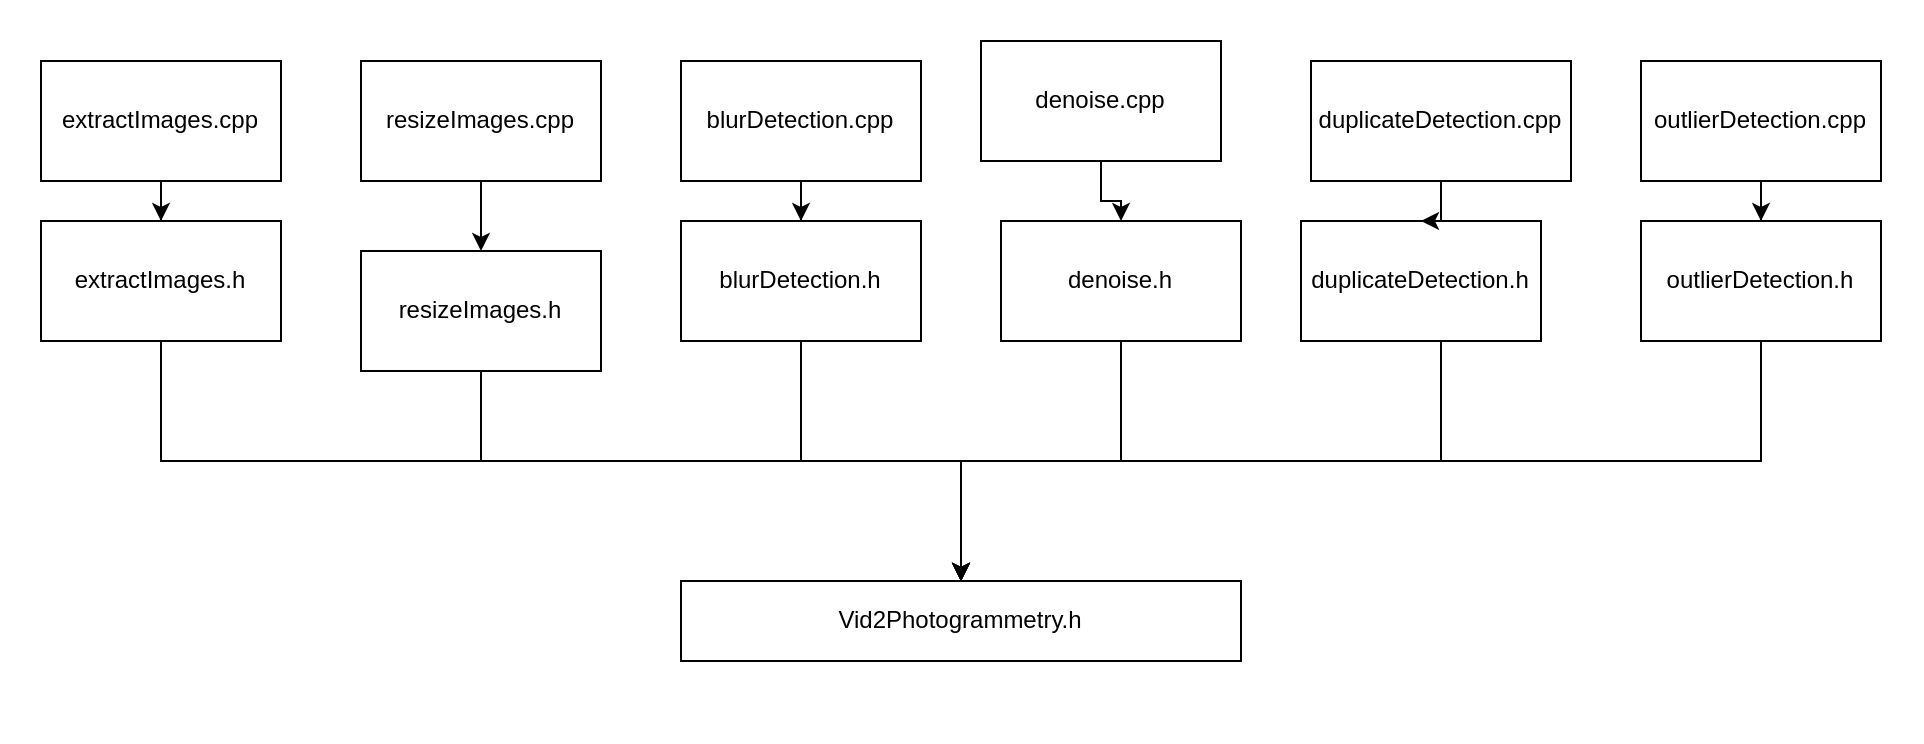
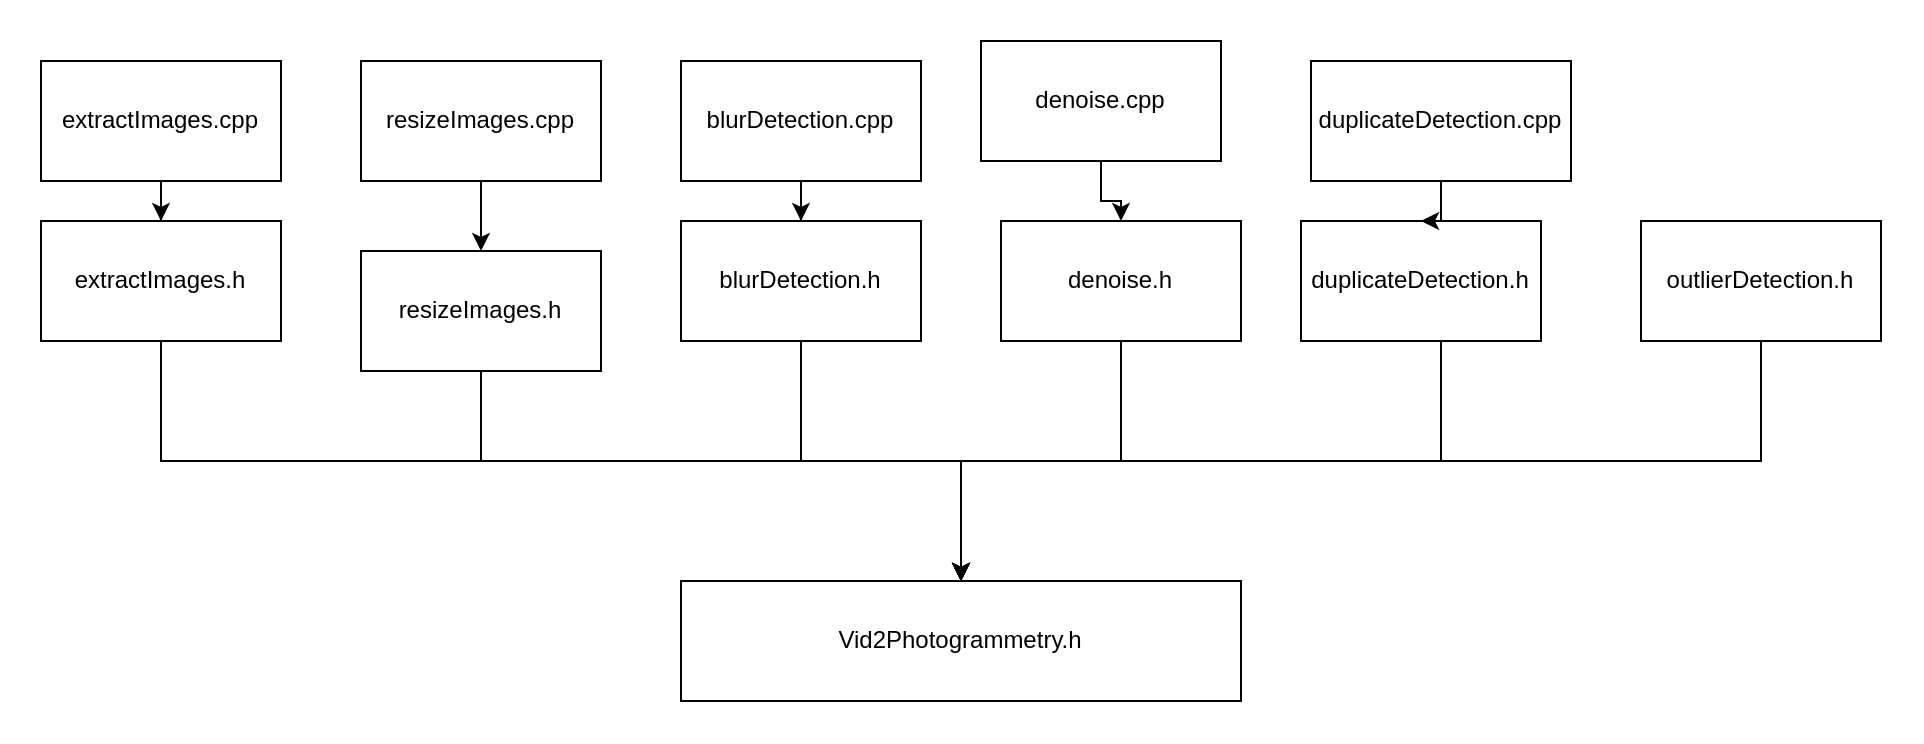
  <mxCell id="0" />
  <mxCell id="1" parent="0" />
- <mxCell id="2" value="Vid2Photogrammetry.h" style="rounded=0;whiteSpace=wrap;html=1;" parent="1" vertex="1"><mxGeometry x="340" y="290" width="280" height="40" as="geometry" /></mxCell>
+ <mxCell id="2" value="Vid2Photogrammetry.h" style="rounded=0;whiteSpace=wrap;html=1;" parent="1" vertex="1"><mxGeometry x="340" y="290" width="280" height="60" as="geometry" /></mxCell>
  <mxCell id="3" style="edgeStyle=orthogonalEdgeStyle;rounded=0;orthogonalLoop=1;jettySize=auto;html=1;" parent="1" source="4" target="2" edge="1"><mxGeometry relative="1" as="geometry"><Array as="points"><mxPoint x="240" y="230" /><mxPoint x="480" y="230" /></Array></mxGeometry></mxCell>
  <mxCell id="4" value="resizeImages.h" style="rounded=0;whiteSpace=wrap;html=1;" parent="1" vertex="1"><mxGeometry x="180" y="125" width="120" height="60" as="geometry" /></mxCell>
  <mxCell id="5" style="edgeStyle=orthogonalEdgeStyle;rounded=0;orthogonalLoop=1;jettySize=auto;html=1;" parent="1" source="6" target="4" edge="1"><mxGeometry relative="1" as="geometry" /></mxCell>
  <mxCell id="6" value="resizeImages.cpp" style="rounded=0;whiteSpace=wrap;html=1;" parent="1" vertex="1"><mxGeometry x="180" y="30" width="120" height="60" as="geometry" /></mxCell>
  <mxCell id="7" style="edgeStyle=orthogonalEdgeStyle;rounded=0;orthogonalLoop=1;jettySize=auto;html=1;entryX=0.5;entryY=0;entryDx=0;entryDy=0;" parent="1" source="8" target="2" edge="1"><mxGeometry relative="1" as="geometry"><Array as="points"><mxPoint x="80" y="230" /><mxPoint x="480" y="230" /></Array></mxGeometry></mxCell>
  <mxCell id="8" value="extractImages.h" style="rounded=0;whiteSpace=wrap;html=1;" parent="1" vertex="1"><mxGeometry x="20" y="110" width="120" height="60" as="geometry" /></mxCell>
  <mxCell id="9" style="edgeStyle=orthogonalEdgeStyle;rounded=0;orthogonalLoop=1;jettySize=auto;html=1;" parent="1" source="10" target="8" edge="1"><mxGeometry relative="1" as="geometry" /></mxCell>
  <mxCell id="10" value="extractImages.cpp" style="rounded=0;whiteSpace=wrap;html=1;" parent="1" vertex="1"><mxGeometry x="20" y="30" width="120" height="60" as="geometry" /></mxCell>
  <mxCell id="11" style="edgeStyle=orthogonalEdgeStyle;rounded=0;orthogonalLoop=1;jettySize=auto;html=1;" parent="1" source="12" target="14" edge="1"><mxGeometry relative="1" as="geometry" /></mxCell>
  <mxCell id="12" value="blurDetection.cpp" style="rounded=0;whiteSpace=wrap;html=1;" parent="1" vertex="1"><mxGeometry x="340" y="30" width="120" height="60" as="geometry" /></mxCell>
  <mxCell id="13" style="edgeStyle=orthogonalEdgeStyle;rounded=0;orthogonalLoop=1;jettySize=auto;html=1;" parent="1" source="14" target="2" edge="1"><mxGeometry relative="1" as="geometry" /></mxCell>
  <mxCell id="14" value="blurDetection.h" style="rounded=0;whiteSpace=wrap;html=1;" parent="1" vertex="1"><mxGeometry x="340" y="110" width="120" height="60" as="geometry" /></mxCell>
  <mxCell id="15" style="edgeStyle=orthogonalEdgeStyle;rounded=0;orthogonalLoop=1;jettySize=auto;html=1;" parent="1" source="16" target="2" edge="1"><mxGeometry relative="1" as="geometry" /></mxCell>
  <mxCell id="16" value="denoise.h" style="rounded=0;whiteSpace=wrap;html=1;" parent="1" vertex="1"><mxGeometry x="500" y="110" width="120" height="60" as="geometry" /></mxCell>
  <mxCell id="17" style="edgeStyle=orthogonalEdgeStyle;rounded=0;orthogonalLoop=1;jettySize=auto;html=1;" parent="1" source="18" target="16" edge="1"><mxGeometry relative="1" as="geometry" /></mxCell>
  <mxCell id="18" value="denoise.cpp" style="rounded=0;whiteSpace=wrap;html=1;" parent="1" vertex="1"><mxGeometry x="490" y="20" width="120" height="60" as="geometry" /></mxCell>
  <mxCell id="19" style="edgeStyle=orthogonalEdgeStyle;rounded=0;orthogonalLoop=1;jettySize=auto;html=1;" parent="1" source="20" target="2" edge="1"><mxGeometry relative="1" as="geometry"><Array as="points"><mxPoint x="720" y="230" /><mxPoint x="480" y="230" /></Array></mxGeometry></mxCell>
  <mxCell id="20" value="duplicateDetection.h" style="rounded=0;whiteSpace=wrap;html=1;" parent="1" vertex="1"><mxGeometry x="650" y="110" width="120" height="60" as="geometry" /></mxCell>
  <mxCell id="21" style="edgeStyle=orthogonalEdgeStyle;rounded=0;orthogonalLoop=1;jettySize=auto;html=1;" parent="1" source="22" target="20" edge="1"><mxGeometry relative="1" as="geometry" /></mxCell>
  <mxCell id="22" value="duplicateDetection.cpp" style="rounded=0;whiteSpace=wrap;html=1;" parent="1" vertex="1"><mxGeometry x="655" y="30" width="130" height="60" as="geometry" /></mxCell>
  <mxCell id="23" style="edgeStyle=orthogonalEdgeStyle;rounded=0;orthogonalLoop=1;jettySize=auto;html=1;" parent="1" source="24" target="2" edge="1"><mxGeometry relative="1" as="geometry"><Array as="points"><mxPoint x="880" y="230" /><mxPoint x="480" y="230" /></Array></mxGeometry></mxCell>
  <mxCell id="24" value="outlierDetection.h" style="rounded=0;whiteSpace=wrap;html=1;" parent="1" vertex="1"><mxGeometry x="820" y="110" width="120" height="60" as="geometry" /></mxCell>
- <mxCell id="25" style="edgeStyle=orthogonalEdgeStyle;rounded=0;orthogonalLoop=1;jettySize=auto;html=1;" parent="1" source="26" target="24" edge="1"><mxGeometry relative="1" as="geometry" /></mxCell>
- <mxCell id="26" value="outlierDetection.cpp" style="rounded=0;whiteSpace=wrap;html=1;" parent="1" vertex="1"><mxGeometry x="820" y="30" width="120" height="60" as="geometry" /></mxCell>
